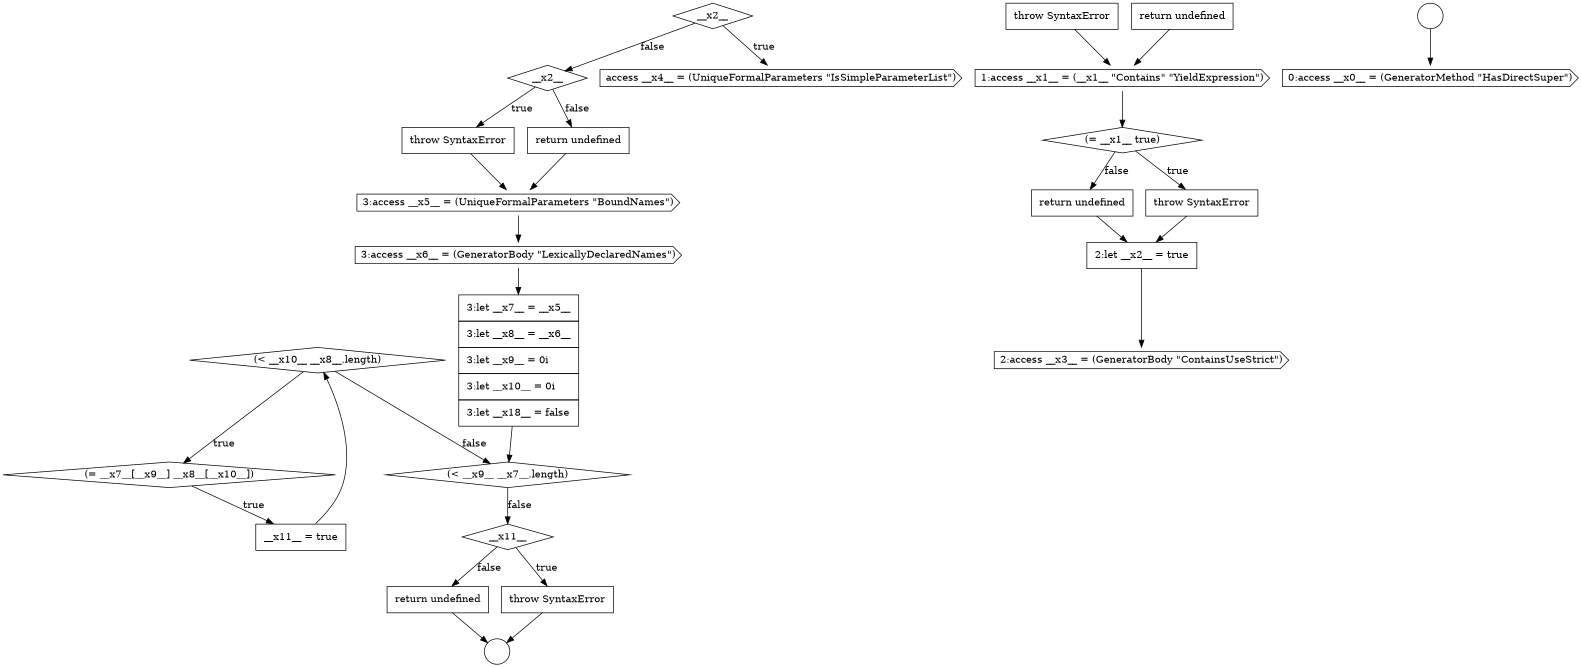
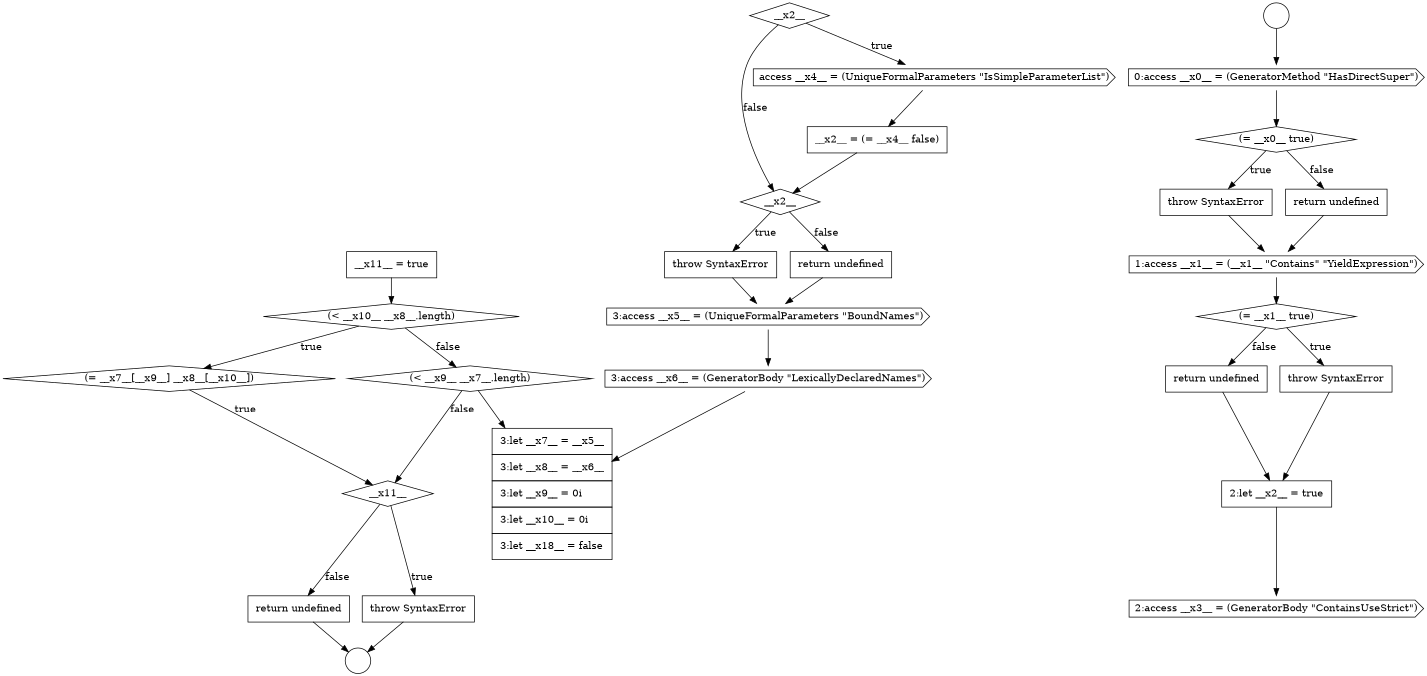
  digraph {
    node [color=black fillcolor=white shape=none style=filled]
    edge [color=black]
    n1 [label=<<font color="black">     <table border="0" cellborder="1" cellspacing="0" cellpadding="10">       <tr><td align="left">3:let __x7__ = __x5__</td></tr>       <tr><td align="left">3:let __x8__ = __x6__</td></tr>       <tr><td align="left">3:let __x9__ = 0i</td></tr>       <tr><td align="left">3:let __x10__ = 0i</td></tr>       <tr><td align="left">3:let __x18__ = false</td></tr>     </table>   </font>> margin=0]
    n2 [label=<<font color="black">(&lt; __x9__ __x7__.length)</font>> shape=diamond]
    n3 [label=<<font color="black">__x11__</font>> shape=diamond]
    n4 [label=<<font color="black">1:access __x1__ = (__x1__ &quot;Contains&quot; &quot;YieldExpression&quot;)</font>> shape=cds]
    n5 [label=<<font color="black">(= __x1__ true)</font>> shape=diamond]
    n6 [label=<<font color="black">     <table border="0" cellborder="1" cellspacing="0" cellpadding="10">       <tr><td align="left">return undefined</td></tr>     </table>   </font>> margin=0]
    n7 [label=<<font color="black">     <table border="0" cellborder="1" cellspacing="0" cellpadding="10">       <tr><td align="left">throw SyntaxError</td></tr>     </table>   </font>> margin=0]
    n8 [label=<<font color="black">(&lt; __x10__ __x8__.length)</font>> shape=diamond]
    n9 [label=<<font color="black">(= __x7__[__x9__] __x8__[__x10__])</font>> shape=diamond]
    n10 [label=<<font color="black">     <table border="0" cellborder="1" cellspacing="0" cellpadding="10">       <tr><td align="left">__x11__ = true</td></tr>     </table>   </font>> margin=0]
    n11 [label=<<font color="black">0:access __x0__ = (GeneratorMethod &quot;HasDirectSuper&quot;)</font>> shape=cds]
+   n12 [label=<<font color="black">(= __x0__ true)</font>> shape=diamond]
    n13 [label=<<font color="black">     <table border="0" cellborder="1" cellspacing="0" cellpadding="10">       <tr><td align="left">throw SyntaxError</td></tr>     </table>   </font>> margin=0]
    n14 [label=<<font color="black">     <table border="0" cellborder="1" cellspacing="0" cellpadding="10">       <tr><td align="left">return undefined</td></tr>     </table>   </font>> margin=0]
+   n15 [label=<<font color="black">     <table border="0" cellborder="1" cellspacing="0" cellpadding="10">       <tr><td align="left">__x2__ = (= __x4__ false)</td></tr>     </table>   </font>> margin=0]
    n16 [label=<<font color="black">__x2__</font>> shape=diamond]
    n17 [label=<<font color="black">     <table border="0" cellborder="1" cellspacing="0" cellpadding="10">       <tr><td align="left">throw SyntaxError</td></tr>     </table>   </font>> margin=0]
    n18 [label=<<font color="black">     <table border="0" cellborder="1" cellspacing="0" cellpadding="10">       <tr><td align="left">return undefined</td></tr>     </table>   </font>> margin=0]
    n19 [label=<<font color="black">     <table border="0" cellborder="1" cellspacing="0" cellpadding="10">       <tr><td align="left">2:let __x2__ = true</td></tr>     </table>   </font>> margin=0]
    n20 [label=<<font color="black">2:access __x3__ = (GeneratorBody &quot;ContainsUseStrict&quot;)</font>> shape=cds]
    n21 [label=<<font color="black">     <table border="0" cellborder="1" cellspacing="0" cellpadding="10">       <tr><td align="left">return undefined</td></tr>     </table>   </font>> margin=0]
    n22 [label=<<font color="black">     <table border="0" cellborder="1" cellspacing="0" cellpadding="10">       <tr><td align="left">throw SyntaxError</td></tr>     </table>   </font>> margin=0]
    n23 [label=" " shape=circle]
    n24 [label=<<font color="black">3:access __x5__ = (UniqueFormalParameters &quot;BoundNames&quot;)</font>> shape=cds]
    n25 [label=<<font color="black">3:access __x6__ = (GeneratorBody &quot;LexicallyDeclaredNames&quot;)</font>> shape=cds]
    n26 [label=" " shape=circle]
    n27 [label=<<font color="black">__x2__</font>> shape=diamond]
    n28 [label=<<font color="black">access __x4__ = (UniqueFormalParameters &quot;IsSimpleParameterList&quot;)</font>> shape=cds]
-   n1 -> n2
+   n2 -> n1
    n2 -> n3 [label=<<font color="black">false</font>>]
    n3 -> n21 [label=<<font color="black">false</font>>]
    n3 -> n22 [label=<<font color="black">true</font>>]
    n4 -> n5
    n5 -> n6 [label=<<font color="black">false</font>>]
    n5 -> n7 [label=<<font color="black">true</font>>]
    n6 -> n19
    n7 -> n19
    n8 -> n2 [label=<<font color="black">false</font>>]
    n8 -> n9 [label=<<font color="black">true</font>>]
-   n9 -> n10 [label=<<font color="black">true</font>>]
+   n9 -> n3 [label=<<font color="black">true</font>>]
    n10 -> n8
+   n11 -> n12
+   n12 -> n13 [label=<<font color="black">true</font>>]
+   n12 -> n14 [label=<<font color="black">false</font>>]
    n13 -> n4
    n14 -> n4
+   n15 -> n16
    n16 -> n17 [label=<<font color="black">true</font>>]
    n16 -> n18 [label=<<font color="black">false</font>>]
    n17 -> n24
    n18 -> n24
    n19 -> n20
    n21 -> n23
    n22 -> n23
    n24 -> n25
    n25 -> n1
    n26 -> n11
    n27 -> n16 [label=<<font color="black">false</font>>]
    n27 -> n28 [label=<<font color="black">true</font>>]
+   n28 -> n15
  }
